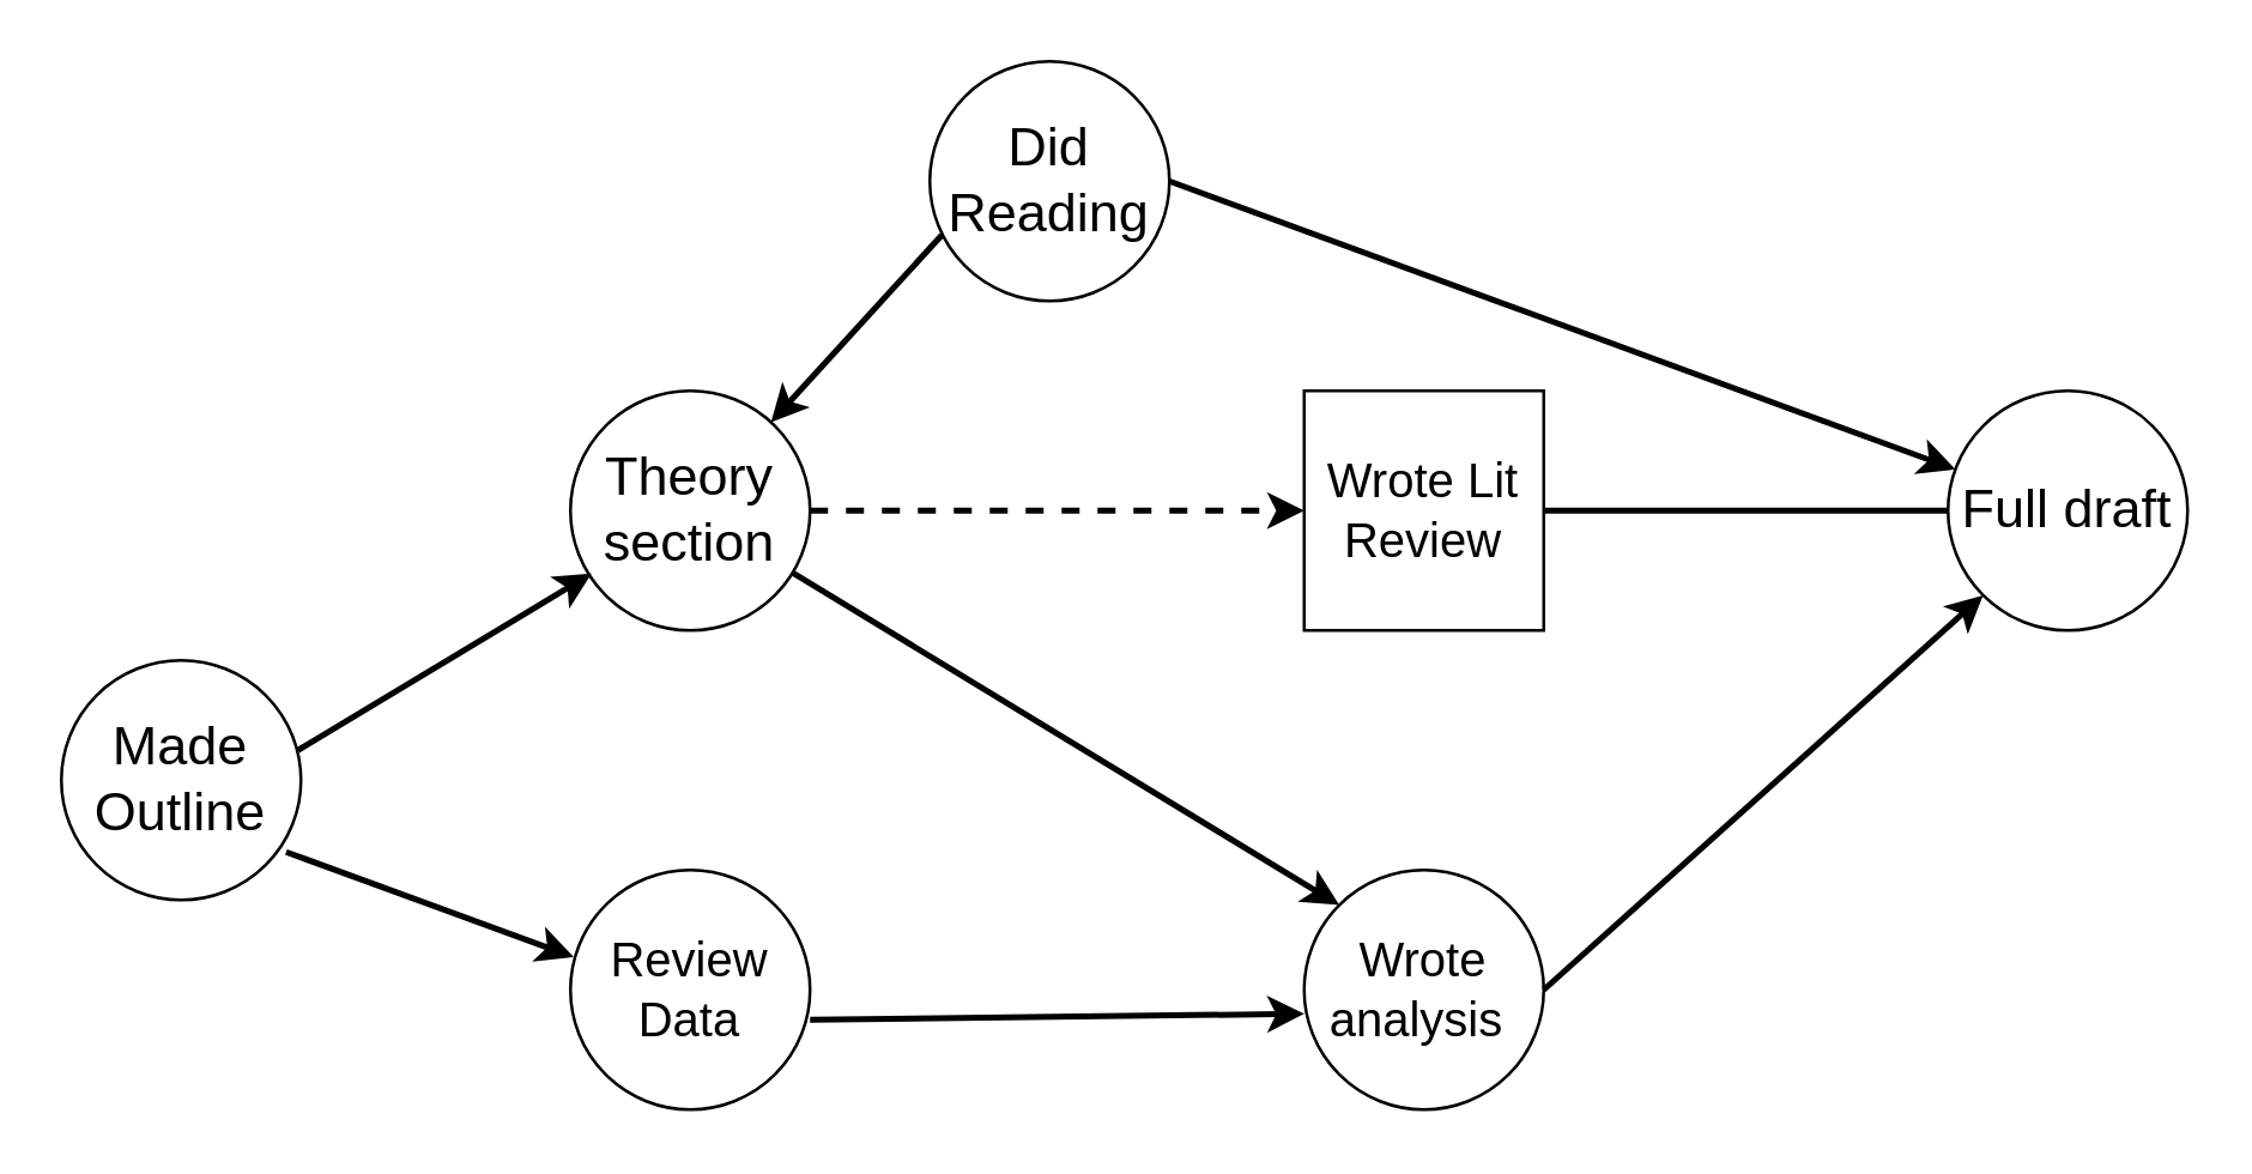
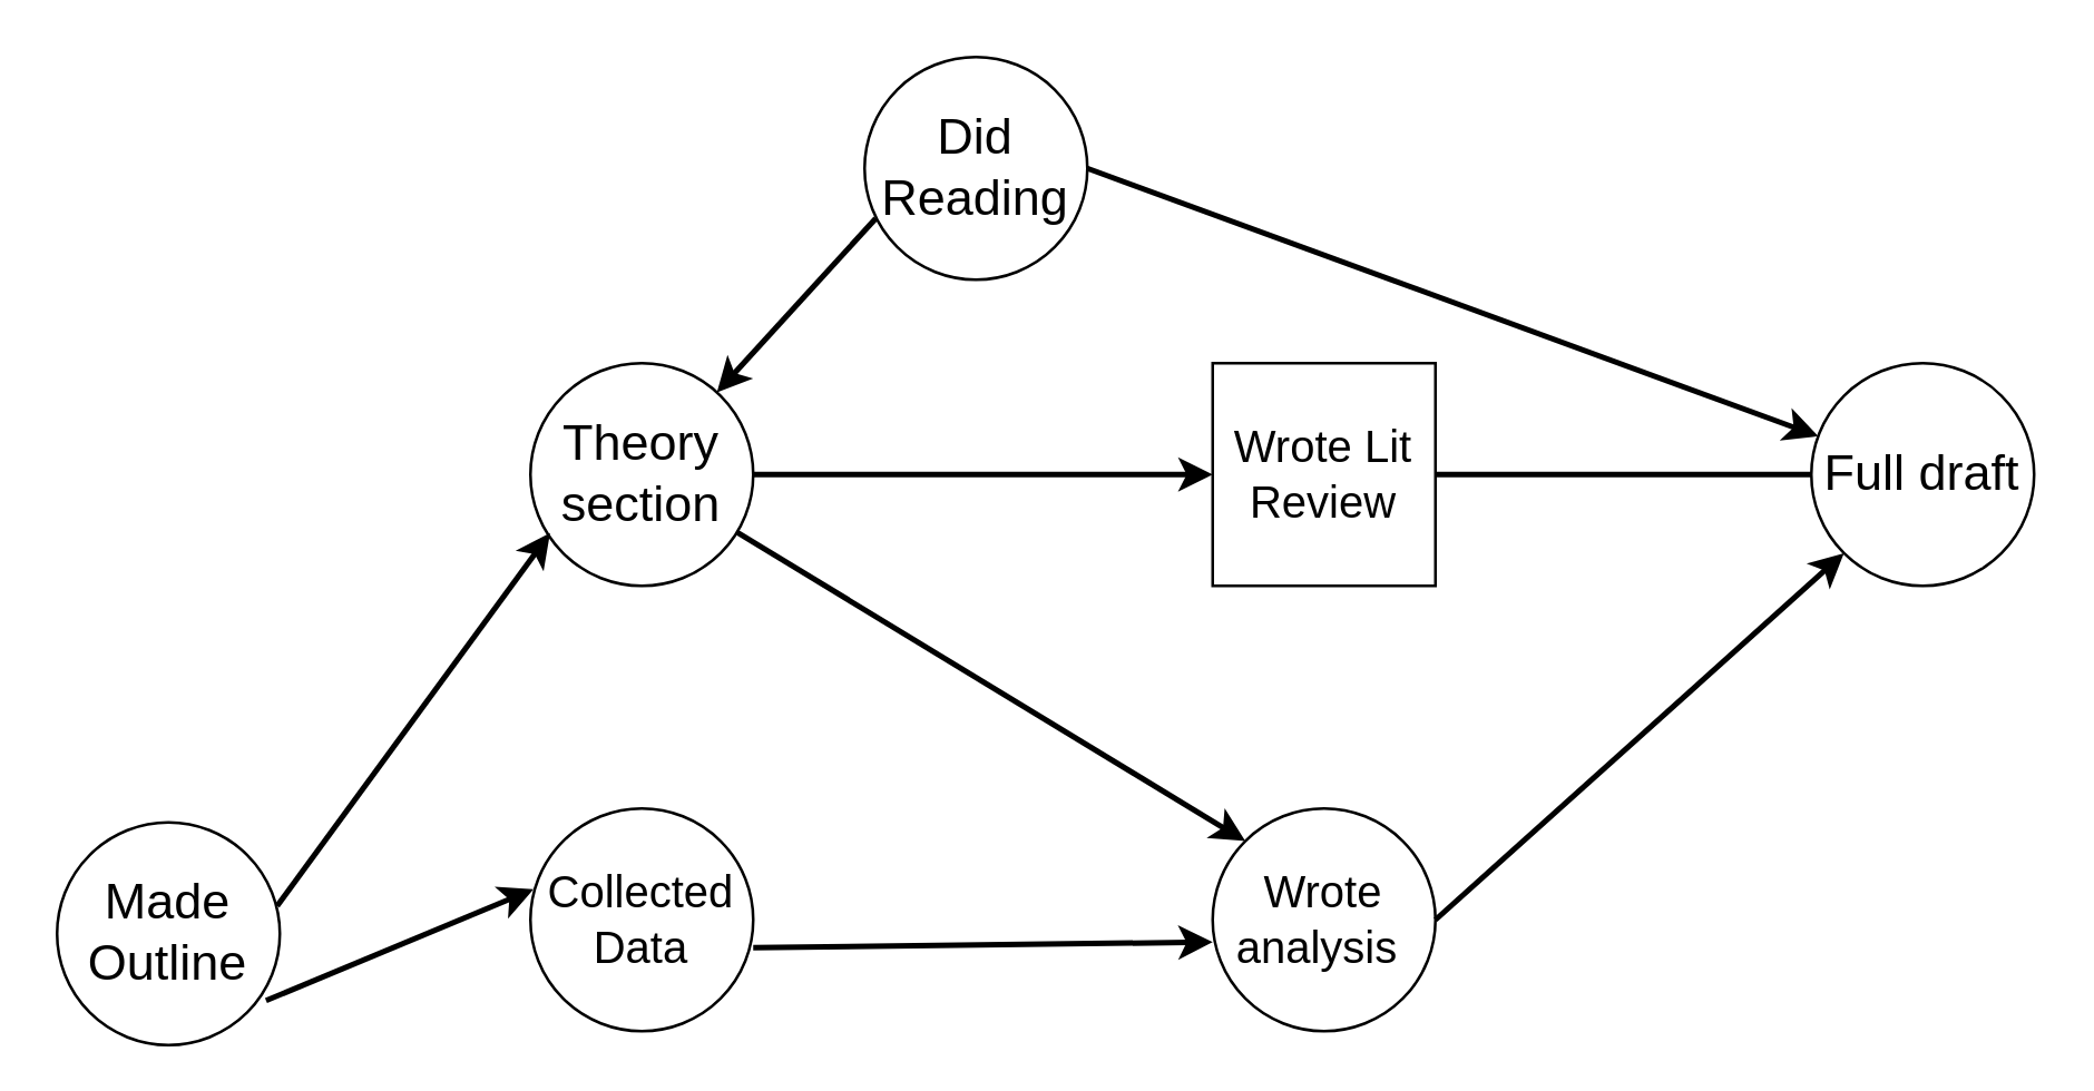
  <mxCell id="0" />
  <mxCell id="1" parent="0" />
  <mxCell id="2" value="&lt;font style=&quot;font-size: 16px;&quot;&gt;Wrote Lit Review&lt;/font&gt;" style="whiteSpace=wrap;html=1;aspect=fixed;rounded=0;" vertex="1" parent="1"><mxGeometry x="435" y="130" width="80" height="80" as="geometry" /></mxCell>
  <mxCell id="3" value="&lt;font style=&quot;font-size: 16px;&quot;&gt;Wrote analysis&amp;nbsp;&lt;/font&gt;" style="ellipse;whiteSpace=wrap;html=1;aspect=fixed;" vertex="1" parent="1"><mxGeometry x="435" y="290" width="80" height="80" as="geometry" /></mxCell>
  <mxCell id="4" value="&lt;font style=&quot;font-size: 18px;&quot;&gt;Full draft&lt;/font&gt;" style="ellipse;whiteSpace=wrap;html=1;aspect=fixed;" vertex="1" parent="1"><mxGeometry x="650" y="130" width="80" height="80" as="geometry" /></mxCell>
  <mxCell id="5" value="&lt;font size=&quot;4&quot;&gt;Theory section&lt;/font&gt;" style="ellipse;whiteSpace=wrap;html=1;aspect=fixed;" vertex="1" parent="1"><mxGeometry x="190" y="130" width="80" height="80" as="geometry" /></mxCell>
- <mxCell id="6" value="" style="endArrow=classic;html=1;rounded=0;fontSize=13;convertToSvg=1;strokeWidth=2;exitX=1;exitY=0.5;exitDx=0;exitDy=0;entryX=0;entryY=0.5;entryDx=0;entryDy=0;dashed=1;" edge="1" parent="1" source="5" target="2"><mxGeometry width="50" height="50" relative="1" as="geometry"><mxPoint x="160" y="180" as="sourcePoint" /><mxPoint x="210" y="130" as="targetPoint" /></mxGeometry></mxCell>
+ <mxCell id="6" value="" style="endArrow=classic;html=1;rounded=0;fontSize=13;convertToSvg=1;strokeWidth=2;exitX=1;exitY=0.5;exitDx=0;exitDy=0;entryX=0;entryY=0.5;entryDx=0;entryDy=0;" edge="1" parent="1" source="5" target="2"><mxGeometry width="50" height="50" relative="1" as="geometry"><mxPoint x="160" y="180" as="sourcePoint" /><mxPoint x="210" y="130" as="targetPoint" /></mxGeometry></mxCell>
  <mxCell id="7" value="" style="endArrow=none;html=1;rounded=0;fontSize=13;convertToSvg=1;strokeWidth=2;entryX=0;entryY=0.5;entryDx=0;entryDy=0;exitX=1;exitY=0.5;exitDx=0;exitDy=0;" edge="1" parent="1" source="2" target="4"><mxGeometry width="50" height="50" relative="1" as="geometry"><mxPoint x="390" y="170" as="sourcePoint" /><mxPoint x="440" y="169.5" as="targetPoint" /></mxGeometry></mxCell>
  <mxCell id="8" value="" style="endArrow=classic;html=1;rounded=0;fontSize=13;convertToSvg=1;strokeWidth=2;exitX=0.988;exitY=0.375;exitDx=0;exitDy=0;entryX=0.088;entryY=0.763;entryDx=0;entryDy=0;entryPerimeter=0;exitPerimeter=0;" edge="1" parent="1" source="9" target="5"><mxGeometry width="50" height="50" relative="1" as="geometry"><mxPoint x="80" y="230" as="sourcePoint" /><mxPoint x="255" y="160" as="targetPoint" /></mxGeometry></mxCell>
- <mxCell id="9" value="&lt;font style=&quot;font-size: 18px;&quot;&gt;Made Outline&lt;/font&gt;" style="ellipse;whiteSpace=wrap;html=1;aspect=fixed;" vertex="1" parent="1"><mxGeometry x="20" y="220" width="80" height="80" as="geometry" /></mxCell>
+ <mxCell id="9" value="&lt;font style=&quot;font-size: 18px;&quot;&gt;Made Outline&lt;/font&gt;" style="ellipse;whiteSpace=wrap;html=1;aspect=fixed;" vertex="1" parent="1"><mxGeometry x="20" y="295" width="80" height="80" as="geometry" /></mxCell>
  <mxCell id="10" value="" style="endArrow=classic;html=1;rounded=0;fontSize=13;convertToSvg=1;strokeWidth=2;exitX=0.05;exitY=0.725;exitDx=0;exitDy=0;exitPerimeter=0;" edge="1" parent="1" source="11" target="5"><mxGeometry width="50" height="50" relative="1" as="geometry"><mxPoint x="150" y="70" as="sourcePoint" /><mxPoint x="250" y="70" as="targetPoint" /></mxGeometry></mxCell>
  <mxCell id="11" value="&lt;font style=&quot;font-size: 18px;&quot;&gt;Did Reading&lt;/font&gt;" style="ellipse;whiteSpace=wrap;html=1;aspect=fixed;" vertex="1" parent="1"><mxGeometry x="310" y="20" width="80" height="80" as="geometry" /></mxCell>
  <mxCell id="12" value="" style="endArrow=classic;html=1;rounded=0;fontSize=13;convertToSvg=1;strokeWidth=2;exitX=1;exitY=0.5;exitDx=0;exitDy=0;" edge="1" parent="1" source="11" target="4"><mxGeometry width="50" height="50" relative="1" as="geometry"><mxPoint x="337" y="100" as="sourcePoint" /><mxPoint x="280" y="162" as="targetPoint" /></mxGeometry></mxCell>
- <mxCell id="13" value="&lt;font style=&quot;font-size: 16px;&quot;&gt;Review Data&lt;/font&gt;" style="ellipse;whiteSpace=wrap;html=1;aspect=fixed;" vertex="1" parent="1"><mxGeometry x="190" y="290" width="80" height="80" as="geometry" /></mxCell>
+ <mxCell id="13" value="&lt;font style=&quot;font-size: 16px;&quot;&gt;Collected Data&lt;/font&gt;" style="ellipse;whiteSpace=wrap;html=1;aspect=fixed;" vertex="1" parent="1"><mxGeometry x="190" y="290" width="80" height="80" as="geometry" /></mxCell>
  <mxCell id="14" value="" style="endArrow=classic;html=1;rounded=0;fontSize=13;convertToSvg=1;strokeWidth=2;exitX=0.938;exitY=0.8;exitDx=0;exitDy=0;exitPerimeter=0;entryX=0.013;entryY=0.363;entryDx=0;entryDy=0;entryPerimeter=0;" edge="1" parent="1" source="9" target="13"><mxGeometry width="50" height="50" relative="1" as="geometry"><mxPoint x="100" y="270" as="sourcePoint" /><mxPoint x="198" y="211" as="targetPoint" /></mxGeometry></mxCell>
  <mxCell id="15" value="" style="endArrow=classic;html=1;rounded=0;fontSize=13;convertToSvg=1;strokeWidth=2;entryX=0;entryY=0;entryDx=0;entryDy=0;" edge="1" parent="1" source="5" target="3"><mxGeometry width="50" height="50" relative="1" as="geometry"><mxPoint x="260" y="200" as="sourcePoint" /><mxPoint x="390" y="300" as="targetPoint" /></mxGeometry></mxCell>
  <mxCell id="16" value="" style="endArrow=classic;html=1;rounded=0;fontSize=13;convertToSvg=1;strokeWidth=2;exitX=0.988;exitY=0.375;exitDx=0;exitDy=0;exitPerimeter=0;entryX=0;entryY=0.6;entryDx=0;entryDy=0;entryPerimeter=0;" edge="1" parent="1" target="3"><mxGeometry width="50" height="50" relative="1" as="geometry"><mxPoint x="270" y="340" as="sourcePoint" /><mxPoint x="364" y="383" as="targetPoint" /></mxGeometry></mxCell>
  <mxCell id="17" value="" style="endArrow=classic;html=1;rounded=0;fontSize=13;convertToSvg=1;strokeWidth=2;exitX=1;exitY=0.5;exitDx=0;exitDy=0;entryX=0;entryY=1;entryDx=0;entryDy=0;" edge="1" parent="1" source="3" target="4"><mxGeometry width="50" height="50" relative="1" as="geometry"><mxPoint x="515" y="329.5" as="sourcePoint" /><mxPoint x="680" y="329.5" as="targetPoint" /></mxGeometry></mxCell>
